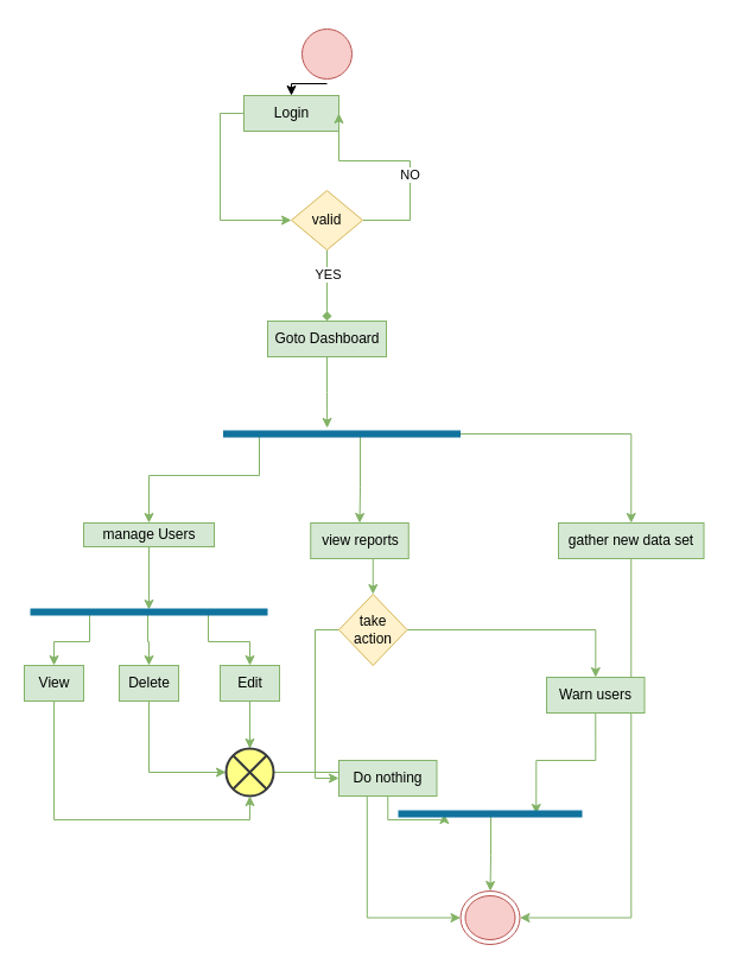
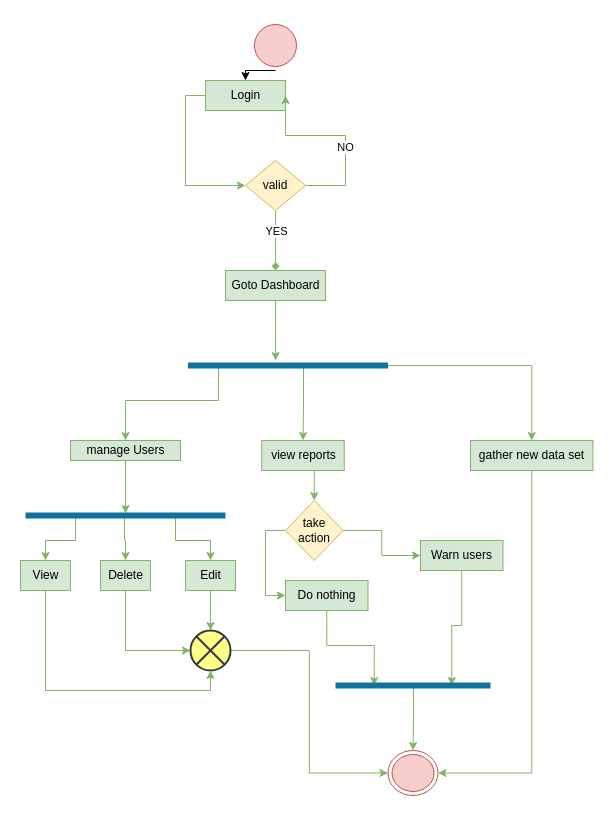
  <mxCell id="0" />
  <mxCell id="1" parent="0" />
  <mxCell id="2" style="edgeStyle=orthogonalEdgeStyle;rounded=0;orthogonalLoop=1;jettySize=auto;html=1;exitX=0.5;exitY=1;exitDx=0;exitDy=0;entryX=0.5;entryY=0;entryDx=0;entryDy=0;" parent="1" source="3" target="5" edge="1"><mxGeometry relative="1" as="geometry" /></mxCell>
  <mxCell id="3" value="" style="ellipse;html=1;shape=startState;fillColor=#f8cecc;strokeColor=#b85450;" parent="1" vertex="1"><mxGeometry x="250" y="20" width="50" height="50" as="geometry" /></mxCell>
  <mxCell id="4" style="edgeStyle=orthogonalEdgeStyle;rounded=0;orthogonalLoop=1;jettySize=auto;html=1;exitX=0;exitY=0.5;exitDx=0;exitDy=0;entryX=0;entryY=0.5;entryDx=0;entryDy=0;fillColor=#d5e8d4;strokeColor=#82b366;fontColor=#000000;" parent="1" source="5" target="12" edge="1"><mxGeometry relative="1" as="geometry" /></mxCell>
  <mxCell id="5" value="Login" style="html=1;dashed=0;whitespace=wrap;fillColor=#d5e8d4;strokeColor=#82b366;" parent="1" vertex="1"><mxGeometry x="205" y="80" width="80" height="30" as="geometry" /></mxCell>
  <mxCell id="6" style="edgeStyle=orthogonalEdgeStyle;rounded=0;orthogonalLoop=1;jettySize=auto;html=1;exitX=0.5;exitY=1;exitDx=0;exitDy=0;entryX=0.438;entryY=0;entryDx=0;entryDy=0;entryPerimeter=0;fillColor=#d5e8d4;strokeColor=#82b366;" parent="1" source="7" target="16" edge="1"><mxGeometry relative="1" as="geometry" /></mxCell>
  <mxCell id="7" value="Goto Dashboard" style="html=1;dashed=0;whitespace=wrap;fillColor=#d5e8d4;strokeColor=#82b366;" parent="1" vertex="1"><mxGeometry x="225" y="270" width="100" height="30" as="geometry" /></mxCell>
  <mxCell id="8" style="edgeStyle=orthogonalEdgeStyle;rounded=0;orthogonalLoop=1;jettySize=auto;html=1;exitX=1;exitY=0.5;exitDx=0;exitDy=0;entryX=1;entryY=0.5;entryDx=0;entryDy=0;fillColor=#d5e8d4;strokeColor=#82b366;" parent="1" source="12" target="5" edge="1"><mxGeometry relative="1" as="geometry"><Array as="points"><mxPoint x="345" y="185" /><mxPoint x="345" y="135" /></Array></mxGeometry></mxCell>
  <mxCell id="9" value="NO" style="edgeLabel;html=1;align=center;verticalAlign=middle;resizable=0;points=[];" parent="8" vertex="1" connectable="0"><mxGeometry x="-0.167" y="1" relative="1" as="geometry"><mxPoint as="offset" /></mxGeometry></mxCell>
  <mxCell id="10" style="edgeStyle=orthogonalEdgeStyle;rounded=0;orthogonalLoop=1;jettySize=auto;html=1;exitX=0.5;exitY=1;exitDx=0;exitDy=0;entryX=0.5;entryY=0;entryDx=0;entryDy=0;fillColor=#d5e8d4;strokeColor=#82b366;endArrow=diamond;" parent="1" source="12" target="7" edge="1"><mxGeometry relative="1" as="geometry" /></mxCell>
  <mxCell id="11" value="YES" style="edgeLabel;html=1;align=center;verticalAlign=middle;resizable=0;points=[];" parent="10" vertex="1" connectable="0"><mxGeometry x="-0.684" y="1" relative="1" as="geometry"><mxPoint x="-1" y="11" as="offset" /></mxGeometry></mxCell>
  <mxCell id="12" value="valid" style="rhombus;whiteSpace=wrap;html=1;fillColor=#fff2cc;strokeColor=#d6b656;" parent="1" vertex="1"><mxGeometry x="245" y="160" width="60" height="50" as="geometry" /></mxCell>
  <mxCell id="13" style="edgeStyle=orthogonalEdgeStyle;rounded=0;orthogonalLoop=1;jettySize=auto;html=1;exitX=0.25;exitY=0.5;exitDx=0;exitDy=0;exitPerimeter=0;fillColor=#d5e8d4;strokeColor=#82b366;entryX=0.5;entryY=0;entryDx=0;entryDy=0;" parent="1" source="16" target="18" edge="1"><mxGeometry relative="1" as="geometry"><mxPoint x="207.5" y="430" as="targetPoint" /><Array as="points"><mxPoint x="218" y="365" /><mxPoint x="218" y="400" /><mxPoint x="125" y="400" /></Array></mxGeometry></mxCell>
  <mxCell id="14" style="edgeStyle=orthogonalEdgeStyle;rounded=0;orthogonalLoop=1;jettySize=auto;html=1;exitX=0.75;exitY=0.5;exitDx=0;exitDy=0;exitPerimeter=0;entryX=0.5;entryY=0;entryDx=0;entryDy=0;fillColor=#d5e8d4;strokeColor=#82b366;" parent="1" source="16" target="22" edge="1"><mxGeometry relative="1" as="geometry" /></mxCell>
  <mxCell id="15" style="edgeStyle=orthogonalEdgeStyle;rounded=0;orthogonalLoop=1;jettySize=auto;html=1;exitX=0.25;exitY=0.5;exitDx=0;exitDy=0;exitPerimeter=0;entryX=0.5;entryY=0;entryDx=0;entryDy=0;fillColor=#d5e8d4;strokeColor=#82b366;" parent="1" source="16" target="20" edge="1"><mxGeometry relative="1" as="geometry"><Array as="points"><mxPoint x="303" y="365" /><mxPoint x="303" y="410" /></Array></mxGeometry></mxCell>
  <mxCell id="16" value="" style="shape=line;html=1;strokeWidth=6;strokeColor=#10739e;fillColor=#b1ddf0;" parent="1" vertex="1"><mxGeometry x="187.5" y="360" width="200" height="10" as="geometry" /></mxCell>
  <mxCell id="17" style="edgeStyle=orthogonalEdgeStyle;rounded=0;orthogonalLoop=1;jettySize=auto;html=1;exitX=0.5;exitY=1;exitDx=0;exitDy=0;entryX=0.5;entryY=0.3;entryDx=0;entryDy=0;entryPerimeter=0;fillColor=#d5e8d4;strokeColor=#82b366;" parent="1" source="18" target="26" edge="1"><mxGeometry relative="1" as="geometry" /></mxCell>
  <mxCell id="18" value="manage Users" style="html=1;dashed=0;whitespace=wrap;fillColor=#d5e8d4;strokeColor=#82b366;" parent="1" vertex="1"><mxGeometry x="70" y="440" width="110" height="20" as="geometry" /></mxCell>
  <mxCell id="19" style="edgeStyle=orthogonalEdgeStyle;rounded=0;orthogonalLoop=1;jettySize=auto;html=1;exitX=0.5;exitY=1;exitDx=0;exitDy=0;entryX=0.5;entryY=0;entryDx=0;entryDy=0;fillColor=#d5e8d4;strokeColor=#82b366;" parent="1" source="20" target="42" edge="1"><mxGeometry relative="1" as="geometry" /></mxCell>
  <mxCell id="20" value="view reports" style="html=1;dashed=0;whitespace=wrap;fillColor=#d5e8d4;strokeColor=#82b366;" parent="1" vertex="1"><mxGeometry x="261.25" y="440" width="82.5" height="30" as="geometry" /></mxCell>
  <mxCell id="21" style="edgeStyle=orthogonalEdgeStyle;rounded=0;orthogonalLoop=1;jettySize=auto;html=1;exitX=0.5;exitY=1;exitDx=0;exitDy=0;entryX=1;entryY=0.5;entryDx=0;entryDy=0;fillColor=#d5e8d4;strokeColor=#82b366;" parent="1" source="22" target="27" edge="1"><mxGeometry relative="1" as="geometry"><mxPoint x="322.5" y="520" as="targetPoint" /></mxGeometry></mxCell>
  <mxCell id="22" value="gather new data set" style="html=1;dashed=0;whitespace=wrap;fillColor=#d5e8d4;strokeColor=#82b366;" parent="1" vertex="1"><mxGeometry x="470" y="440" width="122.5" height="30" as="geometry" /></mxCell>
  <mxCell id="23" style="edgeStyle=orthogonalEdgeStyle;rounded=0;orthogonalLoop=1;jettySize=auto;html=1;exitX=0.75;exitY=0.5;exitDx=0;exitDy=0;exitPerimeter=0;entryX=0.5;entryY=0;entryDx=0;entryDy=0;fillColor=#d5e8d4;strokeColor=#82b366;" parent="1" source="26" target="29" edge="1"><mxGeometry relative="1" as="geometry" /></mxCell>
  <mxCell id="24" style="edgeStyle=orthogonalEdgeStyle;rounded=0;orthogonalLoop=1;jettySize=auto;html=1;exitX=0.495;exitY=0.5;exitDx=0;exitDy=0;exitPerimeter=0;entryX=0.5;entryY=0;entryDx=0;entryDy=0;fillColor=#d5e8d4;strokeColor=#82b366;" parent="1" source="26" target="31" edge="1"><mxGeometry relative="1" as="geometry" /></mxCell>
  <mxCell id="25" style="edgeStyle=orthogonalEdgeStyle;rounded=0;orthogonalLoop=1;jettySize=auto;html=1;exitX=0.25;exitY=0.5;exitDx=0;exitDy=0;exitPerimeter=0;entryX=0.5;entryY=0;entryDx=0;entryDy=0;fontColor=#000000;fillColor=#d5e8d4;strokeColor=#82b366;" parent="1" source="26" target="35" edge="1"><mxGeometry relative="1" as="geometry" /></mxCell>
  <mxCell id="26" value="" style="shape=line;html=1;strokeWidth=6;strokeColor=#10739e;fillColor=#b1ddf0;" parent="1" vertex="1"><mxGeometry x="25" y="510" width="200" height="10" as="geometry" /></mxCell>
  <mxCell id="27" value="" style="ellipse;html=1;shape=endState;fillColor=#f8cecc;strokeColor=#b85450;" parent="1" vertex="1"><mxGeometry x="387.5" y="750" width="50" height="45" as="geometry" /></mxCell>
  <mxCell id="28" style="edgeStyle=orthogonalEdgeStyle;rounded=0;orthogonalLoop=1;jettySize=auto;html=1;exitX=0.5;exitY=1;exitDx=0;exitDy=0;entryX=0.5;entryY=0;entryDx=0;entryDy=0;entryPerimeter=0;fillColor=#d5e8d4;strokeColor=#82b366;" parent="1" source="29" target="33" edge="1"><mxGeometry relative="1" as="geometry" /></mxCell>
  <mxCell id="29" value="Edit" style="html=1;dashed=0;whitespace=wrap;fillColor=#d5e8d4;strokeColor=#82b366;" parent="1" vertex="1"><mxGeometry x="185" y="560" width="50" height="30" as="geometry" /></mxCell>
  <mxCell id="30" style="edgeStyle=orthogonalEdgeStyle;rounded=0;orthogonalLoop=1;jettySize=auto;html=1;exitX=0.5;exitY=1;exitDx=0;exitDy=0;entryX=0;entryY=0.5;entryDx=0;entryDy=0;entryPerimeter=0;fillColor=#d5e8d4;strokeColor=#82b366;" parent="1" source="31" target="33" edge="1"><mxGeometry relative="1" as="geometry" /></mxCell>
  <mxCell id="31" value="Delete" style="html=1;dashed=0;whitespace=wrap;fillColor=#d5e8d4;strokeColor=#82b366;" parent="1" vertex="1"><mxGeometry x="100" y="560" width="50" height="30" as="geometry" /></mxCell>
  <mxCell id="32" style="edgeStyle=orthogonalEdgeStyle;rounded=0;orthogonalLoop=1;jettySize=auto;html=1;exitX=1;exitY=0.5;exitDx=0;exitDy=0;exitPerimeter=0;entryX=0;entryY=0.5;entryDx=0;entryDy=0;fillColor=#d5e8d4;strokeColor=#82b366;" parent="1" source="33" target="27" edge="1"><mxGeometry relative="1" as="geometry" /></mxCell>
  <mxCell id="33" value="" style="html=1;shape=mxgraph.sysml.flowFinal;strokeWidth=2;verticalLabelPosition=bottom;verticalAlignment=top;fillColor=#ffff88;strokeColor=#36393d;" parent="1" vertex="1"><mxGeometry x="190" y="630" width="40" height="40" as="geometry" /></mxCell>
  <mxCell id="34" style="edgeStyle=orthogonalEdgeStyle;rounded=0;orthogonalLoop=1;jettySize=auto;html=1;exitX=0.5;exitY=1;exitDx=0;exitDy=0;entryX=0.5;entryY=1;entryDx=0;entryDy=0;entryPerimeter=0;fontColor=#000000;fillColor=#d5e8d4;strokeColor=#82b366;" parent="1" source="35" target="33" edge="1"><mxGeometry relative="1" as="geometry" /></mxCell>
  <mxCell id="35" value="View" style="html=1;dashed=0;whitespace=wrap;fillColor=#d5e8d4;strokeColor=#82b366;" parent="1" vertex="1"><mxGeometry x="20" y="560" width="50" height="30" as="geometry" /></mxCell>
  <mxCell id="36" style="edgeStyle=orthogonalEdgeStyle;rounded=0;orthogonalLoop=1;jettySize=auto;html=1;exitX=0.5;exitY=1;exitDx=0;exitDy=0;entryX=0.25;entryY=0.5;entryDx=0;entryDy=0;entryPerimeter=0;fillColor=#d5e8d4;strokeColor=#82b366;" edge="1" parent="1" source="37" target="44"><mxGeometry relative="1" as="geometry" /></mxCell>
- <mxCell id="37" value="Do nothing" style="html=1;dashed=0;whitespace=wrap;fillColor=#d5e8d4;strokeColor=#82b366;" parent="1" vertex="1"><mxGeometry x="285" y="640" width="82.5" height="30" as="geometry" /></mxCell>
+ <mxCell id="37" value="Do nothing" style="html=1;dashed=0;whitespace=wrap;fillColor=#d5e8d4;strokeColor=#82b366;" parent="1" vertex="1"><mxGeometry x="285" y="580" width="82.5" height="30" as="geometry" /></mxCell>
  <mxCell id="38" style="edgeStyle=orthogonalEdgeStyle;rounded=0;orthogonalLoop=1;jettySize=auto;html=1;exitX=0.5;exitY=1;exitDx=0;exitDy=0;entryX=0.75;entryY=0.5;entryDx=0;entryDy=0;entryPerimeter=0;fillColor=#d5e8d4;strokeColor=#82b366;" edge="1" parent="1" source="39" target="44"><mxGeometry relative="1" as="geometry" /></mxCell>
- <mxCell id="39" value="Warn users" style="html=1;dashed=0;whitespace=wrap;fillColor=#d5e8d4;strokeColor=#82b366;" parent="1" vertex="1"><mxGeometry x="460" y="570" width="82.5" height="30" as="geometry" /></mxCell>
+ <mxCell id="39" value="Warn users" style="html=1;dashed=0;whitespace=wrap;fillColor=#d5e8d4;strokeColor=#82b366;" parent="1" vertex="1"><mxGeometry x="420" y="540" width="82.5" height="30" as="geometry" /></mxCell>
  <mxCell id="40" style="edgeStyle=orthogonalEdgeStyle;rounded=0;orthogonalLoop=1;jettySize=auto;html=1;exitX=1;exitY=0.5;exitDx=0;exitDy=0;fillColor=#d5e8d4;strokeColor=#82b366;" parent="1" source="42" target="39" edge="1"><mxGeometry relative="1" as="geometry" /></mxCell>
  <mxCell id="41" style="edgeStyle=orthogonalEdgeStyle;rounded=0;orthogonalLoop=1;jettySize=auto;html=1;exitX=0;exitY=0.5;exitDx=0;exitDy=0;entryX=0;entryY=0.5;entryDx=0;entryDy=0;fillColor=#d5e8d4;strokeColor=#82b366;" parent="1" source="42" target="37" edge="1"><mxGeometry relative="1" as="geometry" /></mxCell>
  <mxCell id="42" value="take action" style="rhombus;whiteSpace=wrap;html=1;fillColor=#fff2cc;strokeColor=#d6b656;" parent="1" vertex="1"><mxGeometry x="285" y="500" width="57.5" height="60" as="geometry" /></mxCell>
  <mxCell id="43" style="edgeStyle=orthogonalEdgeStyle;rounded=0;orthogonalLoop=1;jettySize=auto;html=1;exitX=0.25;exitY=0.5;exitDx=0;exitDy=0;exitPerimeter=0;entryX=0.5;entryY=0;entryDx=0;entryDy=0;fillColor=#d5e8d4;strokeColor=#82b366;" edge="1" parent="1" source="44" target="27"><mxGeometry relative="1" as="geometry"><Array as="points"><mxPoint x="413" y="685" /><mxPoint x="413" y="720" /></Array></mxGeometry></mxCell>
  <mxCell id="44" value="" style="shape=line;html=1;strokeWidth=6;strokeColor=#10739e;fillColor=#b1ddf0;" vertex="1" parent="1"><mxGeometry x="335" y="680" width="155" height="10" as="geometry" /></mxCell>
